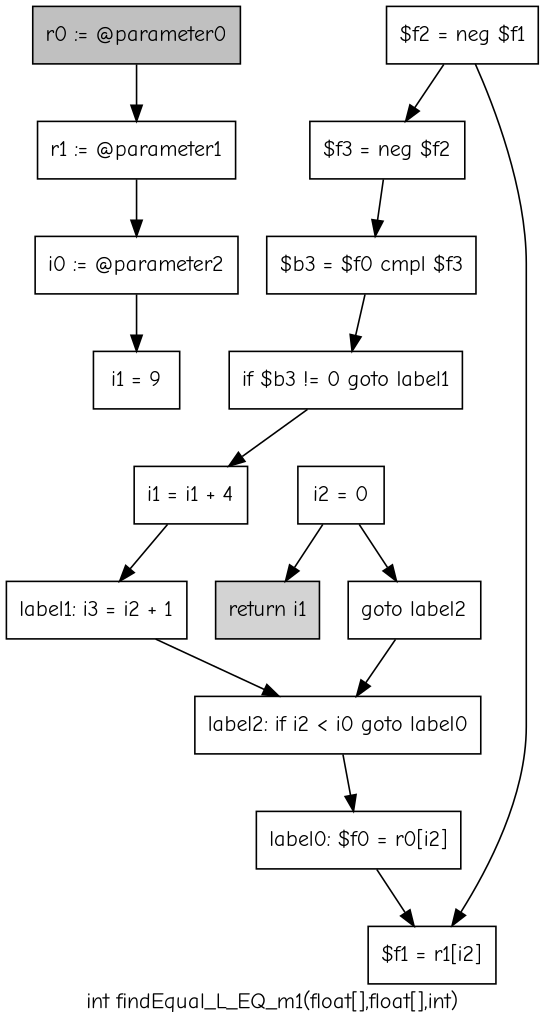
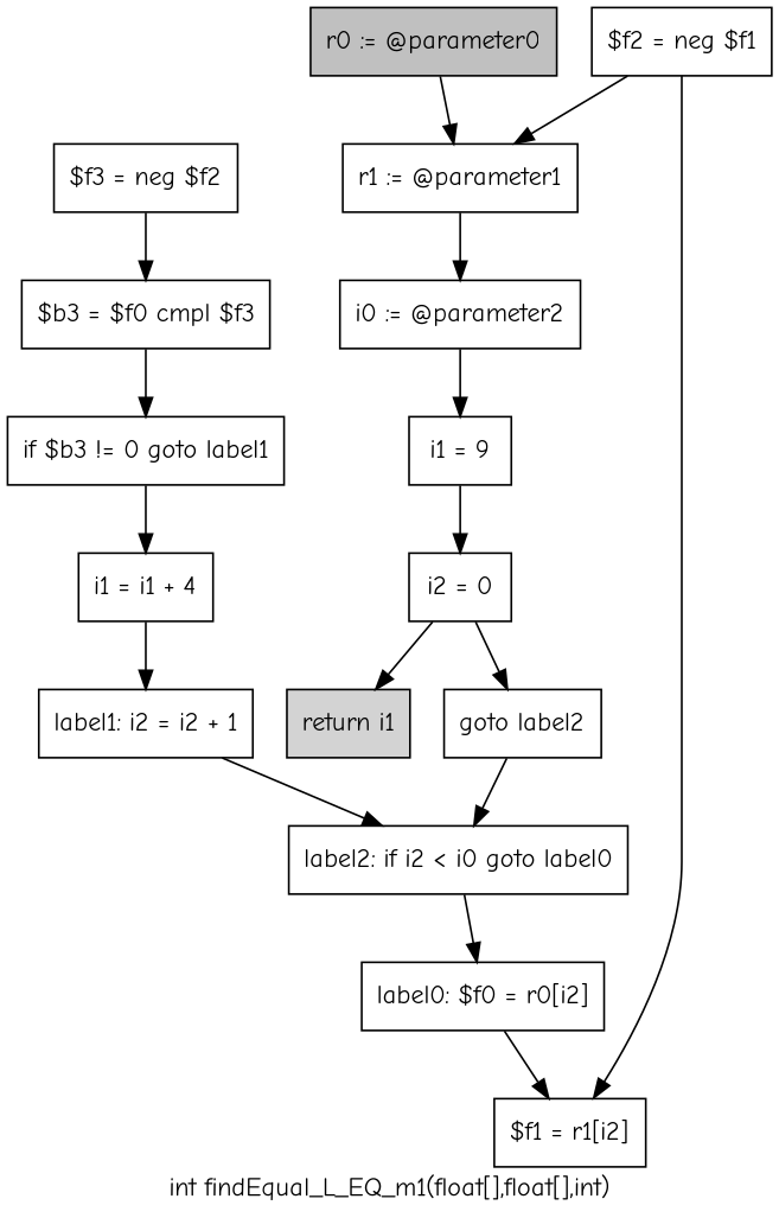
  digraph {
    fontname="Comic Neue"
    label="int findEqual_L_EQ_m1(float[],float[],int)"
    node [fontname="Comic Neue" shape=box]
    edge [fontname="Comic Neue"]
    n1 [fillcolor=gray label="r0 := @parameter0" style=filled]
    n2 [label="r1 := @parameter1"]
    n3 [label="i0 := @parameter2"]
    n4 [label="i1 = 9"]
    n5 [label="i2 = 0"]
    n6 [label="goto label2"]
    n7 [fillcolor=lightgray label="return i1" style=filled]
    n8 [label="label2: if i2 < i0 goto label0"]
    n9 [label="label0: $f0 = r0[i2]"]
    n10 [label="$f1 = r1[i2]"]
    n11 [label="$f2 = neg $f1"]
    n12 [label="$f3 = neg $f2"]
    n13 [label="$b3 = $f0 cmpl $f3"]
    n14 [label="if $b3 != 0 goto label1"]
    n15 [label="i1 = i1 + 4"]
-   n16 [label="label1: i3 = i2 + 1"]
+   n16 [label="label1: i2 = i2 + 1"]
    n1 -> n2
    n2 -> n3
    n3 -> n4
+   n4 -> n5
    n5 -> n6
    n5 -> n7
    n6 -> n8
    n8 -> n9
    n9 -> n10
    n11 -> n10
-   n11 -> n12
+   n11 -> n2
    n12 -> n13
    n13 -> n14
    n14 -> n15
    n15 -> n16
    n16 -> n8
  }
